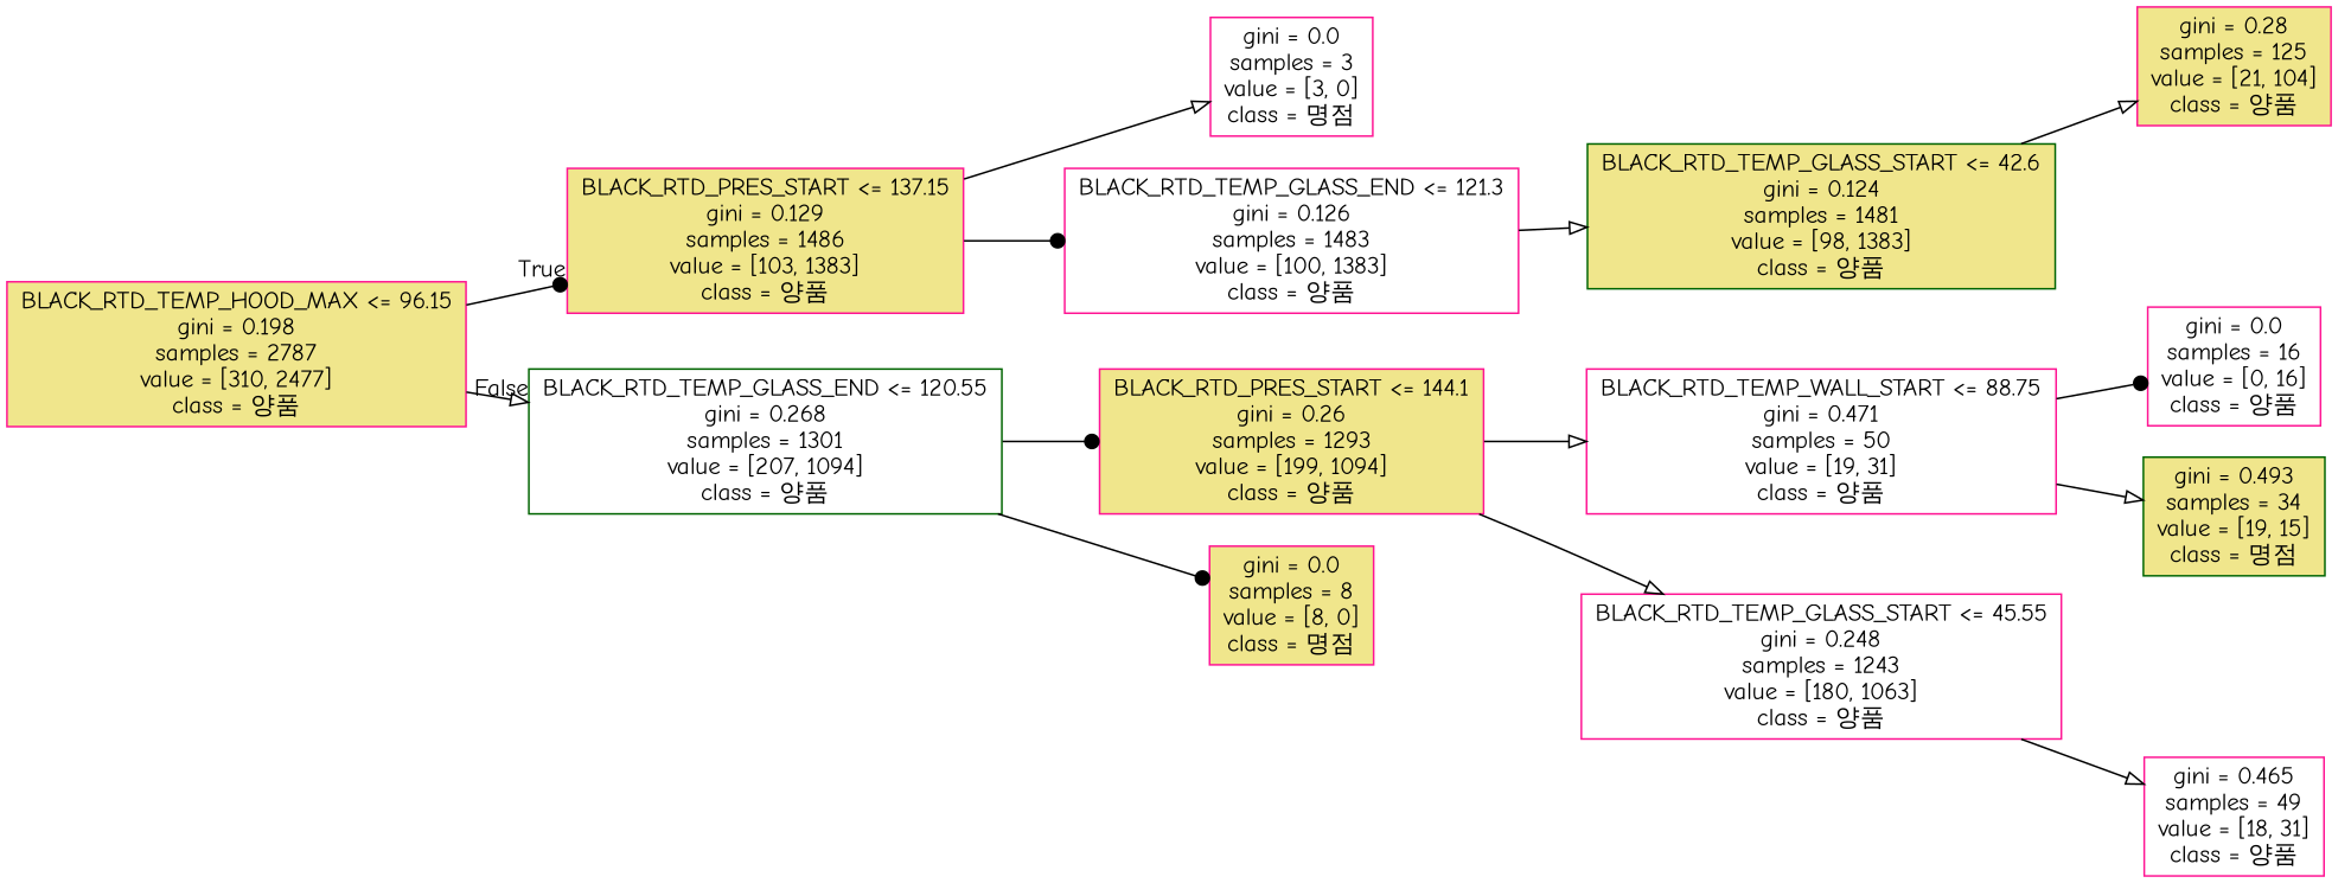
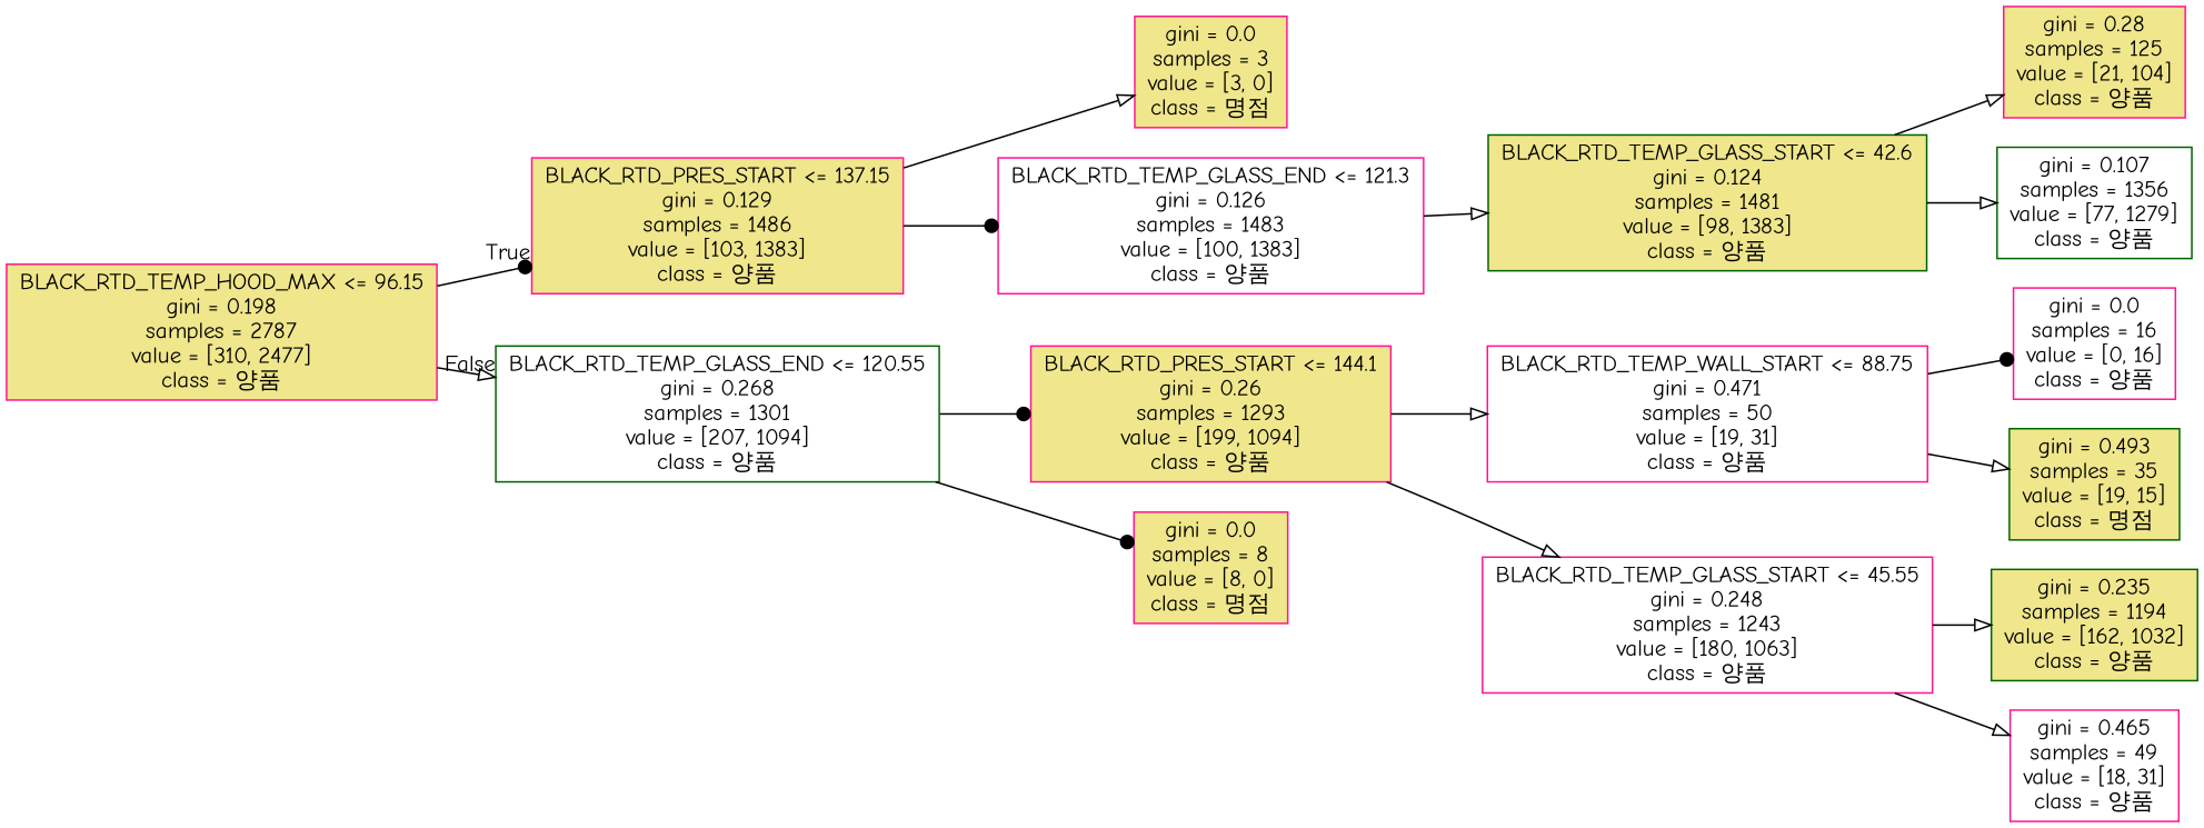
  digraph {
    fontname="Comic Neue"
    rankdir=LR
    node [color=deeppink fillcolor=khaki fontname="Comic Neue" shape=box style=filled]
    edge [arrowhead=onormal fontname="Comic Neue"]
    n1 [label="BLACK_RTD_TEMP_HOOD_MAX <= 96.15\ngini = 0.198\nsamples = 2787\nvalue = [310, 2477]\nclass = 양품"]
    n2 [label="BLACK_RTD_PRES_START <= 137.15\ngini = 0.129\nsamples = 1486\nvalue = [103, 1383]\nclass = 양품"]
    n3 [color=darkgreen fillcolor=white label="BLACK_RTD_TEMP_GLASS_END <= 120.55\ngini = 0.268\nsamples = 1301\nvalue = [207, 1094]\nclass = 양품"]
-   n4 [fillcolor=white label="gini = 0.0\nsamples = 3\nvalue = [3, 0]\nclass = 명점"]
+   n4 [label="gini = 0.0\nsamples = 3\nvalue = [3, 0]\nclass = 명점"]
    n5 [fillcolor=white label="BLACK_RTD_TEMP_GLASS_END <= 121.3\ngini = 0.126\nsamples = 1483\nvalue = [100, 1383]\nclass = 양품"]
    n6 [label="BLACK_RTD_PRES_START <= 144.1\ngini = 0.26\nsamples = 1293\nvalue = [199, 1094]\nclass = 양품"]
    n7 [label="gini = 0.0\nsamples = 8\nvalue = [8, 0]\nclass = 명점"]
    n8 [color=darkgreen label="BLACK_RTD_TEMP_GLASS_START <= 42.6\ngini = 0.124\nsamples = 1481\nvalue = [98, 1383]\nclass = 양품"]
    n9 [label="gini = 0.28\nsamples = 125\nvalue = [21, 104]\nclass = 양품"]
+   n10 [color=darkgreen fillcolor=white label="gini = 0.107\nsamples = 1356\nvalue = [77, 1279]\nclass = 양품"]
    n11 [fillcolor=white label="BLACK_RTD_TEMP_WALL_START <= 88.75\ngini = 0.471\nsamples = 50\nvalue = [19, 31]\nclass = 양품"]
    n12 [fillcolor=white label="BLACK_RTD_TEMP_GLASS_START <= 45.55\ngini = 0.248\nsamples = 1243\nvalue = [180, 1063]\nclass = 양품"]
    n13 [fillcolor=white label="gini = 0.0\nsamples = 16\nvalue = [0, 16]\nclass = 양품"]
-   n14 [color=darkgreen label="gini = 0.493\nsamples = 34\nvalue = [19, 15]\nclass = 명점"]
+   n14 [color=darkgreen label="gini = 0.493\nsamples = 35\nvalue = [19, 15]\nclass = 명점"]
+   n15 [color=darkgreen label="gini = 0.235\nsamples = 1194\nvalue = [162, 1032]\nclass = 양품"]
    n16 [fillcolor=white label="gini = 0.465\nsamples = 49\nvalue = [18, 31]\nclass = 양품"]
    n1 -> n2 [arrowhead=dot headlabel=True labelangle=45 labeldistance=2.5]
    n1 -> n3 [headlabel=False labelangle=-45 labeldistance=2.5]
    n2 -> n4
    n2 -> n5 [arrowhead=dot]
    n3 -> n6 [arrowhead=dot]
    n3 -> n7 [arrowhead=dot]
    n5 -> n8
    n6 -> n11
    n6 -> n12
    n8 -> n9
+   n8 -> n10
    n11 -> n13 [arrowhead=dot]
    n11 -> n14
+   n12 -> n15
    n12 -> n16
  }
